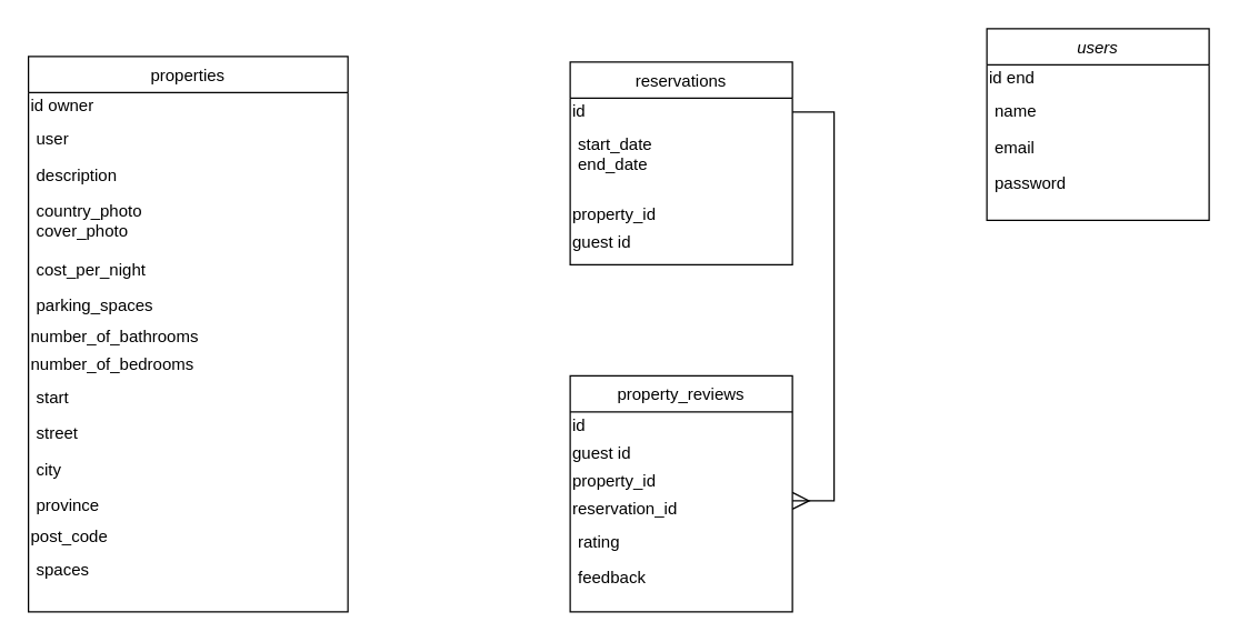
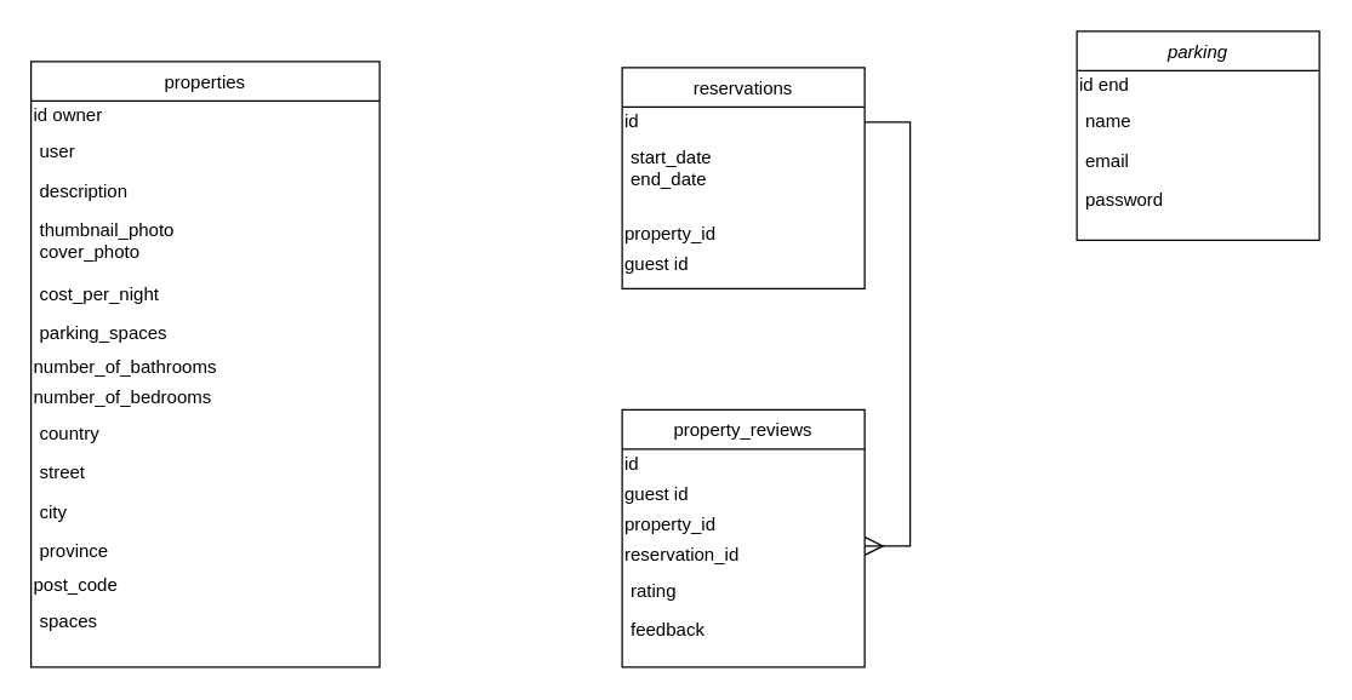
  <mxCell id="0" />
  <mxCell id="1" parent="0" />
- <mxCell id="2" value="users" style="swimlane;fontStyle=2;align=center;verticalAlign=top;childLayout=stackLayout;horizontal=1;startSize=26;horizontalStack=0;resizeParent=1;resizeLast=0;collapsible=1;marginBottom=0;rounded=0;shadow=0;strokeWidth=1;" vertex="1" parent="1"><mxGeometry x="710" y="20" width="160" height="138" as="geometry"><mxRectangle x="230" y="140" width="160" height="26" as="alternateBounds" /></mxGeometry></mxCell>
+ <mxCell id="2" value="parking" style="swimlane;fontStyle=2;align=center;verticalAlign=top;childLayout=stackLayout;horizontal=1;startSize=26;horizontalStack=0;resizeParent=1;resizeLast=0;collapsible=1;marginBottom=0;rounded=0;shadow=0;strokeWidth=1;" vertex="1" parent="1"><mxGeometry x="710" y="20" width="160" height="138" as="geometry"><mxRectangle x="230" y="140" width="160" height="26" as="alternateBounds" /></mxGeometry></mxCell>
  <mxCell id="3" value="&lt;div align=&quot;left&quot;&gt;id end&lt;br&gt;&lt;/div&gt;" style="text;html=1;align=left;verticalAlign=middle;resizable=0;points=[];autosize=1;" vertex="1" parent="2"><mxGeometry y="26" width="160" height="20" as="geometry" /></mxCell>
  <mxCell id="4" value="name" style="text;align=left;verticalAlign=top;spacingLeft=4;spacingRight=4;overflow=hidden;rotatable=0;points=[[0,0.5],[1,0.5]];portConstraint=eastwest;" vertex="1" parent="2"><mxGeometry y="46" width="160" height="26" as="geometry" /></mxCell>
  <mxCell id="5" value="email" style="text;align=left;verticalAlign=top;spacingLeft=4;spacingRight=4;overflow=hidden;rotatable=0;points=[[0,0.5],[1,0.5]];portConstraint=eastwest;rounded=0;shadow=0;html=0;" vertex="1" parent="2"><mxGeometry y="72" width="160" height="26" as="geometry" /></mxCell>
  <mxCell id="6" value="password" style="text;align=left;verticalAlign=top;spacingLeft=4;spacingRight=4;overflow=hidden;rotatable=0;points=[[0,0.5],[1,0.5]];portConstraint=eastwest;rounded=0;shadow=0;html=0;" vertex="1" parent="2"><mxGeometry y="98" width="160" height="26" as="geometry" /></mxCell>
  <mxCell id="7" value="properties" style="swimlane;fontStyle=0;align=center;verticalAlign=top;childLayout=stackLayout;horizontal=1;startSize=26;horizontalStack=0;resizeParent=1;resizeLast=0;collapsible=1;marginBottom=0;rounded=0;shadow=0;strokeWidth=1;" vertex="1" parent="1"><mxGeometry x="20" y="40" width="230" height="400" as="geometry"><mxRectangle x="120" y="360" width="160" height="26" as="alternateBounds" /></mxGeometry></mxCell>
  <mxCell id="8" value="&lt;div align=&quot;left&quot;&gt;id owner&lt;/div&gt;" style="text;html=1;align=left;verticalAlign=middle;resizable=0;points=[];autosize=1;" vertex="1" parent="7"><mxGeometry y="26" width="230" height="20" as="geometry" /></mxCell>
  <mxCell id="9" value="user" style="text;align=left;verticalAlign=top;spacingLeft=4;spacingRight=4;overflow=hidden;rotatable=0;points=[[0,0.5],[1,0.5]];portConstraint=eastwest;" vertex="1" parent="7"><mxGeometry y="46" width="230" height="26" as="geometry" /></mxCell>
  <mxCell id="10" value="description" style="text;align=left;verticalAlign=top;spacingLeft=4;spacingRight=4;overflow=hidden;rotatable=0;points=[[0,0.5],[1,0.5]];portConstraint=eastwest;rounded=0;shadow=0;html=0;" vertex="1" parent="7"><mxGeometry y="72" width="230" height="26" as="geometry" /></mxCell>
- <mxCell id="11" value="country_photo&#10;cover_photo&#10;" style="text;align=left;verticalAlign=top;spacingLeft=4;spacingRight=4;overflow=hidden;rotatable=0;points=[[0,0.5],[1,0.5]];portConstraint=eastwest;" vertex="1" parent="7"><mxGeometry y="98" width="230" height="42" as="geometry" /></mxCell>
+ <mxCell id="11" value="thumbnail_photo&#10;cover_photo&#10;" style="text;align=left;verticalAlign=top;spacingLeft=4;spacingRight=4;overflow=hidden;rotatable=0;points=[[0,0.5],[1,0.5]];portConstraint=eastwest;" vertex="1" parent="7"><mxGeometry y="98" width="230" height="42" as="geometry" /></mxCell>
  <mxCell id="12" value="cost_per_night" style="text;align=left;verticalAlign=top;spacingLeft=4;spacingRight=4;overflow=hidden;rotatable=0;points=[[0,0.5],[1,0.5]];portConstraint=eastwest;fontStyle=0" vertex="1" parent="7"><mxGeometry y="140" width="230" height="26" as="geometry" /></mxCell>
  <mxCell id="13" value="parking_spaces" style="text;align=left;verticalAlign=top;spacingLeft=4;spacingRight=4;overflow=hidden;rotatable=0;points=[[0,0.5],[1,0.5]];portConstraint=eastwest;" vertex="1" parent="7"><mxGeometry y="166" width="230" height="26" as="geometry" /></mxCell>
  <mxCell id="14" value="&lt;div align=&quot;left&quot;&gt;number_of_bathrooms&lt;/div&gt;" style="text;html=1;align=left;verticalAlign=middle;resizable=0;points=[];autosize=1;" vertex="1" parent="7"><mxGeometry y="192" width="230" height="20" as="geometry" /></mxCell>
  <mxCell id="15" value="&lt;div align=&quot;left&quot;&gt;number_of_bedrooms &lt;br&gt;&lt;/div&gt;" style="text;html=1;align=left;verticalAlign=middle;resizable=0;points=[];autosize=1;rotation=0;" vertex="1" parent="7"><mxGeometry y="212" width="230" height="20" as="geometry" /></mxCell>
- <mxCell id="16" value="start" style="text;align=left;verticalAlign=top;spacingLeft=4;spacingRight=4;overflow=hidden;rotatable=0;points=[[0,0.5],[1,0.5]];portConstraint=eastwest;" vertex="1" parent="7"><mxGeometry y="232" width="230" height="26" as="geometry" /></mxCell>
+ <mxCell id="16" value="country" style="text;align=left;verticalAlign=top;spacingLeft=4;spacingRight=4;overflow=hidden;rotatable=0;points=[[0,0.5],[1,0.5]];portConstraint=eastwest;" vertex="1" parent="7"><mxGeometry y="232" width="230" height="26" as="geometry" /></mxCell>
  <mxCell id="17" value="street" style="text;align=left;verticalAlign=top;spacingLeft=4;spacingRight=4;overflow=hidden;rotatable=0;points=[[0,0.5],[1,0.5]];portConstraint=eastwest;rounded=0;shadow=0;html=0;" vertex="1" parent="7"><mxGeometry y="258" width="230" height="26" as="geometry" /></mxCell>
  <mxCell id="18" value="city" style="text;align=left;verticalAlign=top;spacingLeft=4;spacingRight=4;overflow=hidden;rotatable=0;points=[[0,0.5],[1,0.5]];portConstraint=eastwest;fontStyle=0" vertex="1" parent="7"><mxGeometry y="284" width="230" height="26" as="geometry" /></mxCell>
  <mxCell id="19" value="province" style="text;align=left;verticalAlign=top;spacingLeft=4;spacingRight=4;overflow=hidden;rotatable=0;points=[[0,0.5],[1,0.5]];portConstraint=eastwest;" vertex="1" parent="7"><mxGeometry y="310" width="230" height="26" as="geometry" /></mxCell>
  <mxCell id="20" value="post_code" style="text;html=1;align=left;verticalAlign=middle;resizable=0;points=[];autosize=1;rotation=0;" vertex="1" parent="7"><mxGeometry y="336" width="230" height="20" as="geometry" /></mxCell>
  <mxCell id="21" value="spaces" style="text;align=left;verticalAlign=top;spacingLeft=4;spacingRight=4;overflow=hidden;rotatable=0;points=[[0,0.5],[1,0.5]];portConstraint=eastwest;" vertex="1" parent="7"><mxGeometry y="356" width="230" height="44" as="geometry" /></mxCell>
  <mxCell id="22" value="reservations" style="swimlane;fontStyle=0;align=center;verticalAlign=top;childLayout=stackLayout;horizontal=1;startSize=26;horizontalStack=0;resizeParent=1;resizeLast=0;collapsible=1;marginBottom=0;rounded=0;shadow=0;strokeWidth=1;" vertex="1" parent="1"><mxGeometry x="410" y="44" width="160" height="146" as="geometry"><mxRectangle x="340" y="380" width="170" height="26" as="alternateBounds" /></mxGeometry></mxCell>
  <mxCell id="23" value="&lt;div align=&quot;left&quot;&gt;id&lt;/div&gt;" style="text;html=1;align=left;verticalAlign=middle;resizable=0;points=[];autosize=1;" vertex="1" parent="22"><mxGeometry y="26" width="160" height="20" as="geometry" /></mxCell>
  <mxCell id="24" value="start_date&#10;end_date&#10;" style="text;align=left;verticalAlign=top;spacingLeft=4;spacingRight=4;overflow=hidden;rotatable=0;points=[[0,0.5],[1,0.5]];portConstraint=eastwest;" vertex="1" parent="22"><mxGeometry y="46" width="160" height="54" as="geometry" /></mxCell>
  <mxCell id="25" value="&lt;div align=&quot;left&quot;&gt;property_id&lt;/div&gt;" style="text;html=1;align=left;verticalAlign=middle;resizable=0;points=[];autosize=1;" vertex="1" parent="22"><mxGeometry y="100" width="160" height="20" as="geometry" /></mxCell>
  <mxCell id="26" value="&lt;div align=&quot;left&quot;&gt;guest id&lt;br&gt;&lt;/div&gt;" style="text;html=1;align=left;verticalAlign=middle;resizable=0;points=[];autosize=1;" vertex="1" parent="22"><mxGeometry y="120" width="160" height="20" as="geometry" /></mxCell>
  <mxCell id="27" value="property_reviews" style="swimlane;fontStyle=0;align=center;verticalAlign=top;childLayout=stackLayout;horizontal=1;startSize=26;horizontalStack=0;resizeParent=1;resizeLast=0;collapsible=1;marginBottom=0;rounded=0;shadow=0;strokeWidth=1;" vertex="1" parent="1"><mxGeometry x="410" y="270" width="160" height="170" as="geometry"><mxRectangle x="550" y="140" width="160" height="26" as="alternateBounds" /></mxGeometry></mxCell>
  <mxCell id="28" value="&lt;div align=&quot;left&quot;&gt;id&lt;/div&gt;" style="text;html=1;align=left;verticalAlign=middle;resizable=0;points=[];autosize=1;" vertex="1" parent="27"><mxGeometry y="26" width="160" height="20" as="geometry" /></mxCell>
  <mxCell id="29" value="&lt;div align=&quot;left&quot;&gt;guest id&lt;br&gt;&lt;/div&gt;" style="text;html=1;align=left;verticalAlign=middle;resizable=0;points=[];autosize=1;" vertex="1" parent="27"><mxGeometry y="46" width="160" height="20" as="geometry" /></mxCell>
  <mxCell id="30" value="&lt;div align=&quot;left&quot;&gt;property_id&lt;/div&gt;" style="text;html=1;align=left;verticalAlign=middle;resizable=0;points=[];autosize=1;" vertex="1" parent="27"><mxGeometry y="66" width="160" height="20" as="geometry" /></mxCell>
  <mxCell id="31" value="&lt;div align=&quot;left&quot;&gt;reservation_id&lt;/div&gt;" style="text;html=1;align=left;verticalAlign=middle;resizable=0;points=[];autosize=1;" vertex="1" parent="27"><mxGeometry y="86" width="160" height="20" as="geometry" /></mxCell>
  <mxCell id="32" value="rating" style="text;align=left;verticalAlign=top;spacingLeft=4;spacingRight=4;overflow=hidden;rotatable=0;points=[[0,0.5],[1,0.5]];portConstraint=eastwest;rounded=0;shadow=0;html=0;" vertex="1" parent="27"><mxGeometry y="106" width="160" height="26" as="geometry" /></mxCell>
  <mxCell id="33" value="feedback" style="text;align=left;verticalAlign=top;spacingLeft=4;spacingRight=4;overflow=hidden;rotatable=0;points=[[0,0.5],[1,0.5]];portConstraint=eastwest;" vertex="1" parent="27"><mxGeometry y="132" width="160" height="26" as="geometry" /></mxCell>
  <mxCell id="34" style="edgeStyle=orthogonalEdgeStyle;rounded=0;orthogonalLoop=1;jettySize=auto;html=1;entryX=1;entryY=0.2;entryDx=0;entryDy=0;entryPerimeter=0;endArrow=ERmany;endFill=0;endSize=10;strokeWidth=1;" edge="1" parent="1" source="23" target="31"><mxGeometry relative="1" as="geometry"><Array as="points"><mxPoint x="600" y="80" /><mxPoint x="600" y="360" /></Array></mxGeometry></mxCell>
